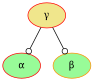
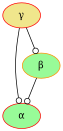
  digraph {
    fontname="Noto Serif"
    node [color=red fillcolor=palegreen fontname="Noto Serif" style=filled]
    edge [arrowhead=odot fontname="Noto Serif"]
    n1 [label="&alpha;"]
    n2 [color=darkorange label="&beta;"]
    n3 [fillcolor=khaki label="&gamma;"]
+   n2 -> n1
    n3 -> n1
    n3 -> n2
  }
